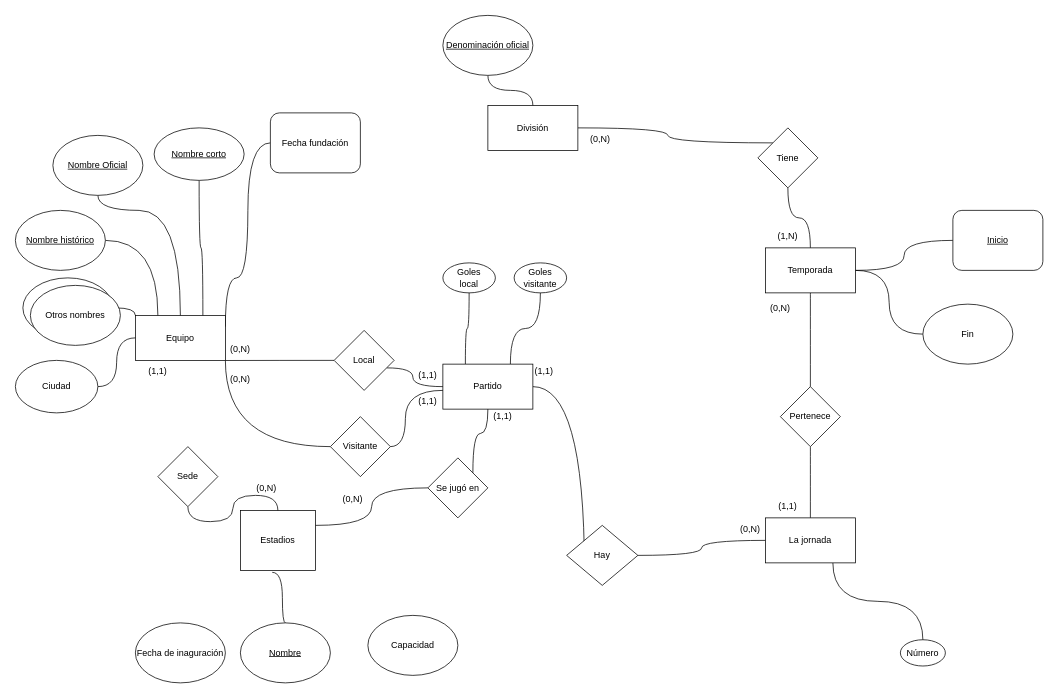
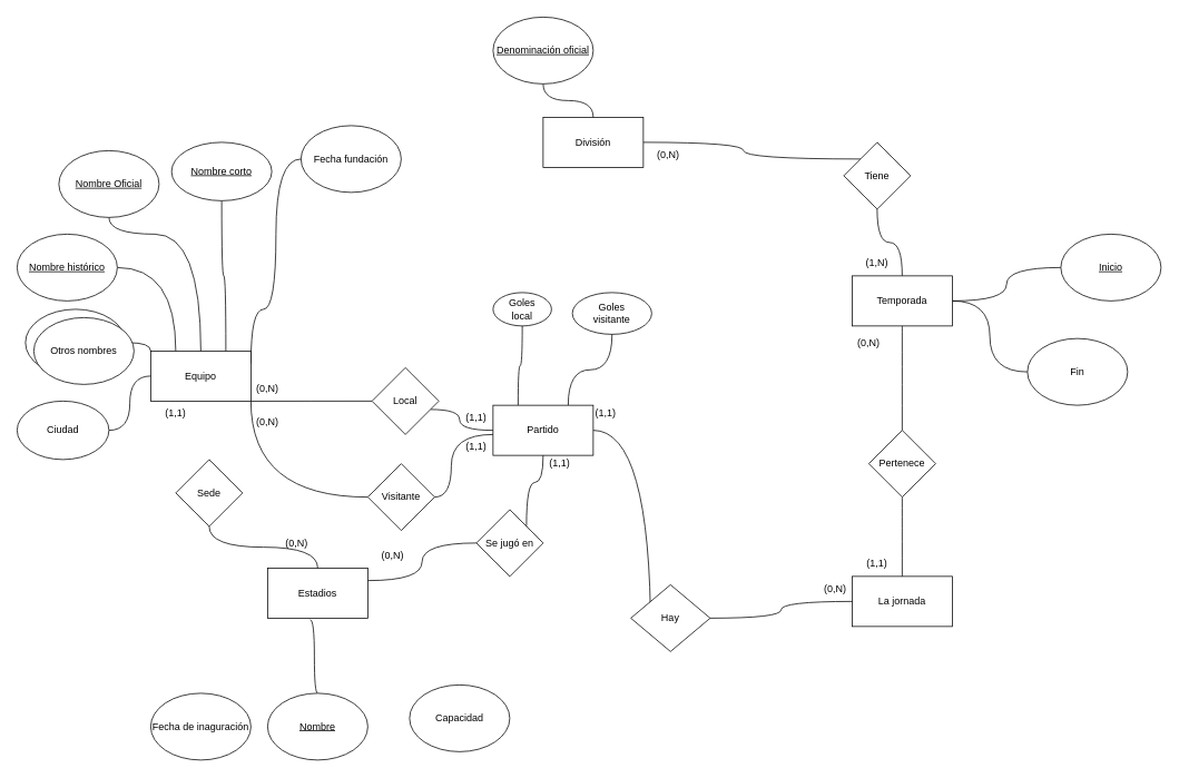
  <mxCell id="0" />
  <mxCell id="1" parent="0" />
  <mxCell id="2" style="edgeStyle=orthogonalEdgeStyle;curved=1;rounded=0;orthogonalLoop=1;jettySize=auto;html=1;exitX=1;exitY=0.25;exitDx=0;exitDy=0;strokeWidth=1;endArrow=none;endFill=0;" parent="1" source="3" target="21" edge="1"><mxGeometry relative="1" as="geometry"><Array as="points"><mxPoint x="300" y="370" /><mxPoint x="330" y="370" /><mxPoint x="330" y="190" /></Array></mxGeometry></mxCell>
  <mxCell id="3" value="Equipo" style="rounded=0;whiteSpace=wrap;html=1;" parent="1" vertex="1"><mxGeometry x="180" y="420" width="120" height="60" as="geometry" /></mxCell>
  <mxCell id="4" style="edgeStyle=orthogonalEdgeStyle;curved=1;rounded=0;orthogonalLoop=1;jettySize=auto;html=1;exitX=1;exitY=0.25;exitDx=0;exitDy=0;entryX=0;entryY=0.5;entryDx=0;entryDy=0;strokeWidth=1;endArrow=none;endFill=0;" parent="1" source="5" target="50" edge="1"><mxGeometry relative="1" as="geometry" /></mxCell>
- <mxCell id="5" value="Estadios" style="rounded=0;whiteSpace=wrap;html=1;" parent="1" vertex="1"><mxGeometry x="320" y="680" width="100" height="80" as="geometry" /></mxCell>
+ <mxCell id="5" value="Estadios" style="rounded=0;whiteSpace=wrap;html=1;" parent="1" vertex="1"><mxGeometry x="320" y="680" width="120" height="60" as="geometry" /></mxCell>
  <mxCell id="6" style="edgeStyle=orthogonalEdgeStyle;curved=1;rounded=0;orthogonalLoop=1;jettySize=auto;html=1;entryX=0.5;entryY=1;entryDx=0;entryDy=0;strokeWidth=1;endArrow=none;endFill=0;" parent="1" source="10" target="57" edge="1"><mxGeometry relative="1" as="geometry" /></mxCell>
  <mxCell id="7" style="rounded=0;orthogonalLoop=1;jettySize=auto;html=1;exitX=0.5;exitY=1;exitDx=0;exitDy=0;entryX=0.5;entryY=0;entryDx=0;entryDy=0;strokeWidth=1;endArrow=none;endFill=0;edgeStyle=orthogonalEdgeStyle;curved=1;" parent="1" source="10" target="31" edge="1"><mxGeometry relative="1" as="geometry" /></mxCell>
  <mxCell id="8" style="edgeStyle=orthogonalEdgeStyle;curved=1;rounded=0;orthogonalLoop=1;jettySize=auto;html=1;exitX=1;exitY=0.5;exitDx=0;exitDy=0;strokeWidth=1;endArrow=none;endFill=0;" parent="1" source="10" target="70" edge="1"><mxGeometry relative="1" as="geometry" /></mxCell>
  <mxCell id="9" style="edgeStyle=orthogonalEdgeStyle;curved=1;rounded=0;orthogonalLoop=1;jettySize=auto;html=1;exitX=1;exitY=0.5;exitDx=0;exitDy=0;entryX=0;entryY=0.5;entryDx=0;entryDy=0;strokeWidth=1;endArrow=none;endFill=0;" parent="1" source="10" target="71" edge="1"><mxGeometry relative="1" as="geometry" /></mxCell>
  <mxCell id="10" value="Temporada" style="rounded=0;whiteSpace=wrap;html=1;" parent="1" vertex="1"><mxGeometry x="1020" y="330" width="120" height="60" as="geometry" /></mxCell>
  <mxCell id="11" style="rounded=0;orthogonalLoop=1;jettySize=auto;html=1;edgeStyle=orthogonalEdgeStyle;curved=1;strokeWidth=1;endArrow=none;endFill=0;" parent="1" source="12" target="3" edge="1"><mxGeometry relative="1" as="geometry"><Array as="points"><mxPoint x="130" y="280" /><mxPoint x="240" y="280" /></Array></mxGeometry></mxCell>
  <mxCell id="12" value="Nombre Oficial" style="ellipse;whiteSpace=wrap;html=1;fontStyle=4" parent="1" vertex="1"><mxGeometry x="70" y="180" width="120" height="80" as="geometry" /></mxCell>
  <mxCell id="13" style="edgeStyle=orthogonalEdgeStyle;curved=1;rounded=0;orthogonalLoop=1;jettySize=auto;html=1;entryX=0.75;entryY=0;entryDx=0;entryDy=0;strokeWidth=1;endArrow=none;endFill=0;" parent="1" source="14" target="3" edge="1"><mxGeometry relative="1" as="geometry" /></mxCell>
  <mxCell id="14" value="&lt;u&gt;Nombre corto&lt;/u&gt;" style="ellipse;whiteSpace=wrap;html=1;" parent="1" vertex="1"><mxGeometry x="205" y="170" width="120" height="70" as="geometry" /></mxCell>
  <mxCell id="15" style="edgeStyle=orthogonalEdgeStyle;curved=1;rounded=0;orthogonalLoop=1;jettySize=auto;html=1;exitX=1;exitY=0.5;exitDx=0;exitDy=0;entryX=0.25;entryY=0;entryDx=0;entryDy=0;strokeWidth=1;endArrow=none;endFill=0;" parent="1" source="16" target="3" edge="1"><mxGeometry relative="1" as="geometry" /></mxCell>
  <mxCell id="16" value="&lt;u&gt;Nombre histórico&lt;/u&gt;" style="ellipse;whiteSpace=wrap;html=1;" parent="1" vertex="1"><mxGeometry y="280" width="120" height="80" as="geometry" x="20" /></mxCell>
  <mxCell id="17" style="edgeStyle=orthogonalEdgeStyle;curved=1;rounded=0;orthogonalLoop=1;jettySize=auto;html=1;exitX=1;exitY=0.5;exitDx=0;exitDy=0;entryX=0;entryY=0;entryDx=0;entryDy=0;strokeWidth=1;endArrow=none;endFill=0;" parent="1" source="19" target="3" edge="1"><mxGeometry relative="1" as="geometry" /></mxCell>
  <mxCell id="18" style="edgeStyle=orthogonalEdgeStyle;curved=1;rounded=0;orthogonalLoop=1;jettySize=auto;html=1;entryX=0;entryY=0.5;entryDx=0;entryDy=0;strokeWidth=1;endArrow=none;endFill=0;" parent="1" source="20" target="3" edge="1"><mxGeometry relative="1" as="geometry" /></mxCell>
  <mxCell id="19" value="" style="ellipse;whiteSpace=wrap;html=1;perimeterSpacing=3;" parent="1" vertex="1"><mxGeometry x="30" y="370" width="120" height="80" as="geometry" /></mxCell>
  <mxCell id="20" value="Ciudad" style="ellipse;whiteSpace=wrap;html=1;" parent="1" vertex="1"><mxGeometry y="480" width="110" height="70" as="geometry" x="20" /></mxCell>
- <mxCell id="21" value="Fecha fundación" style="whiteSpace=wrap;html=1;rounded=1;" parent="1" vertex="1"><mxGeometry x="360" y="150" width="120" height="80" as="geometry" /></mxCell>
+ <mxCell id="21" value="Fecha fundación" style="ellipse;whiteSpace=wrap;html=1;" parent="1" vertex="1"><mxGeometry x="360" y="150" width="120" height="80" as="geometry" /></mxCell>
  <mxCell id="22" style="edgeStyle=orthogonalEdgeStyle;curved=1;rounded=0;orthogonalLoop=1;jettySize=auto;html=1;exitX=0.5;exitY=0;exitDx=0;exitDy=0;entryX=0.425;entryY=1.033;entryDx=0;entryDy=0;entryPerimeter=0;strokeWidth=1;endArrow=none;endFill=0;" parent="1" source="23" target="5" edge="1"><mxGeometry relative="1" as="geometry"><Array as="points"><mxPoint x="376" y="830" /></Array></mxGeometry></mxCell>
  <mxCell id="23" value="Nombre" style="ellipse;whiteSpace=wrap;html=1;fontStyle=4" parent="1" vertex="1"><mxGeometry x="320" y="830" width="120" height="80" as="geometry" /></mxCell>
  <mxCell id="24" value="Fecha de inaguración" style="ellipse;whiteSpace=wrap;html=1;" parent="1" vertex="1"><mxGeometry x="180" y="830" width="120" height="80" as="geometry" /></mxCell>
  <mxCell id="25" value="Capacidad" style="ellipse;whiteSpace=wrap;html=1;" parent="1" vertex="1"><mxGeometry x="490" y="820" width="120" height="80" as="geometry" /></mxCell>
  <mxCell id="26" style="edgeStyle=orthogonalEdgeStyle;curved=1;rounded=0;orthogonalLoop=1;jettySize=auto;html=1;exitX=0.5;exitY=1;exitDx=0;exitDy=0;entryX=0.5;entryY=0;entryDx=0;entryDy=0;strokeWidth=1;endArrow=none;endFill=0;" parent="1" source="27" target="5" edge="1"><mxGeometry relative="1" as="geometry" /></mxCell>
- <mxCell id="27" value="Sede" style="rhombus;whiteSpace=wrap;html=1;" parent="1" vertex="1"><mxGeometry x="210" y="595" width="80" height="80" as="geometry" /></mxCell>
+ <mxCell id="27" value="Sede" style="rhombus;whiteSpace=wrap;html=1;" parent="1" vertex="1"><mxGeometry x="210" y="550" width="80" height="80" as="geometry" /></mxCell>
  <mxCell id="28" value="(1,1)" style="text;html=1;strokeColor=none;fillColor=none;align=center;verticalAlign=middle;whiteSpace=wrap;rounded=0;" parent="1" vertex="1"><mxGeometry x="180" y="480" width="60" height="30" as="geometry" /></mxCell>
  <mxCell id="29" value="(0,N)" style="text;html=1;strokeColor=none;fillColor=none;align=center;verticalAlign=middle;whiteSpace=wrap;rounded=0;" parent="1" vertex="1"><mxGeometry x="325" y="635" width="60" height="30" as="geometry" /></mxCell>
  <mxCell id="30" style="edgeStyle=orthogonalEdgeStyle;curved=1;rounded=0;orthogonalLoop=1;jettySize=auto;html=1;entryX=0.5;entryY=0;entryDx=0;entryDy=0;strokeWidth=1;endArrow=none;endFill=0;" parent="1" source="31" target="61" edge="1"><mxGeometry relative="1" as="geometry" /></mxCell>
  <mxCell id="31" value="Pertenece" style="rhombus;whiteSpace=wrap;html=1;" parent="1" vertex="1"><mxGeometry x="1040" y="515" width="80" height="80" as="geometry" /></mxCell>
  <mxCell id="32" value="(1,1)" style="text;html=1;strokeColor=none;fillColor=none;align=center;verticalAlign=middle;whiteSpace=wrap;rounded=0;" parent="1" vertex="1"><mxGeometry x="1020" y="660" width="60" height="30" as="geometry" /></mxCell>
  <mxCell id="33" value="(0,N)" style="text;html=1;strokeColor=none;fillColor=none;align=center;verticalAlign=middle;whiteSpace=wrap;rounded=0;" parent="1" vertex="1"><mxGeometry x="1010" y="395" width="60" height="30" as="geometry" /></mxCell>
  <mxCell id="34" style="edgeStyle=orthogonalEdgeStyle;curved=1;rounded=0;orthogonalLoop=1;jettySize=auto;html=1;exitX=1;exitY=0.5;exitDx=0;exitDy=0;entryX=0;entryY=0;entryDx=0;entryDy=0;strokeWidth=1;endArrow=none;endFill=0;" parent="1" source="35" target="57" edge="1"><mxGeometry relative="1" as="geometry" /></mxCell>
  <mxCell id="35" value="División" style="rounded=0;whiteSpace=wrap;html=1;" parent="1" vertex="1"><mxGeometry x="650" y="140" width="120" height="60" as="geometry" /></mxCell>
- <mxCell id="36" value="Número" style="ellipse;whiteSpace=wrap;html=1;" parent="1" vertex="1"><mxGeometry x="1200" y="852.5" width="60" height="35" as="geometry" /></mxCell>
  <mxCell id="37" value="Goles&lt;br&gt;local" style="ellipse;whiteSpace=wrap;html=1;" parent="1" vertex="1"><mxGeometry x="590" y="350" width="70" height="40" as="geometry" /></mxCell>
- <mxCell id="38" value="Goles&lt;br&gt;visitante" style="ellipse;whiteSpace=wrap;html=1;" parent="1" vertex="1"><mxGeometry x="685" y="350" width="70" height="40" as="geometry" /></mxCell>
+ <mxCell id="38" value="Goles&lt;br&gt;visitante" style="ellipse;whiteSpace=wrap;html=1;" parent="1" vertex="1"><mxGeometry x="685" y="350" width="95" height="50" as="geometry" /></mxCell>
  <mxCell id="39" style="edgeStyle=orthogonalEdgeStyle;curved=1;rounded=0;orthogonalLoop=1;jettySize=auto;html=1;exitX=1;exitY=0.5;exitDx=0;exitDy=0;entryX=0;entryY=1;entryDx=0;entryDy=0;strokeWidth=1;endArrow=none;endFill=0;" parent="1" source="42" target="63" edge="1"><mxGeometry relative="1" as="geometry" /></mxCell>
  <mxCell id="40" style="edgeStyle=orthogonalEdgeStyle;curved=1;rounded=0;orthogonalLoop=1;jettySize=auto;html=1;exitX=0.25;exitY=0;exitDx=0;exitDy=0;entryX=0.5;entryY=1;entryDx=0;entryDy=0;strokeWidth=1;endArrow=none;endFill=0;" parent="1" source="42" target="37" edge="1"><mxGeometry relative="1" as="geometry" /></mxCell>
  <mxCell id="41" style="edgeStyle=orthogonalEdgeStyle;curved=1;rounded=0;orthogonalLoop=1;jettySize=auto;html=1;exitX=0.75;exitY=0;exitDx=0;exitDy=0;entryX=0.5;entryY=1;entryDx=0;entryDy=0;strokeWidth=1;endArrow=none;endFill=0;" parent="1" source="42" target="38" edge="1"><mxGeometry relative="1" as="geometry" /></mxCell>
  <mxCell id="42" value="Partido" style="rounded=0;whiteSpace=wrap;html=1;" parent="1" vertex="1"><mxGeometry x="590" y="485" width="120" height="60" as="geometry" /></mxCell>
  <mxCell id="43" style="edgeStyle=orthogonalEdgeStyle;curved=1;rounded=0;orthogonalLoop=1;jettySize=auto;html=1;entryX=0;entryY=0.5;entryDx=0;entryDy=0;strokeWidth=1;endArrow=none;endFill=0;" parent="1" source="45" target="42" edge="1"><mxGeometry relative="1" as="geometry"><Array as="points"><mxPoint x="550" y="490" /><mxPoint x="550" y="515" /></Array></mxGeometry></mxCell>
  <mxCell id="44" style="edgeStyle=orthogonalEdgeStyle;curved=1;rounded=0;orthogonalLoop=1;jettySize=auto;html=1;exitX=0;exitY=0.5;exitDx=0;exitDy=0;strokeWidth=1;endArrow=none;endFill=0;" parent="1" source="45" edge="1"><mxGeometry relative="1" as="geometry"><mxPoint x="300" y="480.176" as="targetPoint" /></mxGeometry></mxCell>
  <mxCell id="45" value="Local" style="rhombus;whiteSpace=wrap;html=1;" parent="1" vertex="1"><mxGeometry x="445" y="440" width="80" height="80" as="geometry" /></mxCell>
  <mxCell id="46" style="edgeStyle=orthogonalEdgeStyle;curved=1;rounded=0;orthogonalLoop=1;jettySize=auto;html=1;entryX=1;entryY=1;entryDx=0;entryDy=0;strokeWidth=1;endArrow=none;endFill=0;" parent="1" source="48" target="3" edge="1"><mxGeometry relative="1" as="geometry" /></mxCell>
  <mxCell id="47" style="edgeStyle=orthogonalEdgeStyle;curved=1;rounded=0;orthogonalLoop=1;jettySize=auto;html=1;exitX=1;exitY=0.5;exitDx=0;exitDy=0;strokeWidth=1;endArrow=none;endFill=0;" parent="1" source="48" edge="1"><mxGeometry relative="1" as="geometry"><mxPoint x="590" y="520" as="targetPoint" /><Array as="points"><mxPoint x="540" y="595" /><mxPoint x="540" y="520" /><mxPoint x="590" y="520" /></Array></mxGeometry></mxCell>
  <mxCell id="48" value="Visitante" style="rhombus;whiteSpace=wrap;html=1;" parent="1" vertex="1"><mxGeometry x="440" y="555" width="80" height="80" as="geometry" /></mxCell>
  <mxCell id="49" style="edgeStyle=orthogonalEdgeStyle;curved=1;rounded=0;orthogonalLoop=1;jettySize=auto;html=1;exitX=1;exitY=0;exitDx=0;exitDy=0;strokeWidth=1;endArrow=none;endFill=0;" parent="1" source="50" target="42" edge="1"><mxGeometry relative="1" as="geometry" /></mxCell>
  <mxCell id="50" value="Se jugó en" style="rhombus;whiteSpace=wrap;html=1;" parent="1" vertex="1"><mxGeometry x="570" y="610" width="80" height="80" as="geometry" /></mxCell>
  <mxCell id="51" value="(0,N)" style="text;html=1;strokeColor=none;fillColor=none;align=center;verticalAlign=middle;whiteSpace=wrap;rounded=0;" parent="1" vertex="1"><mxGeometry x="440" y="650" width="60" height="30" as="geometry" /></mxCell>
  <mxCell id="52" value="(1,1)" style="text;html=1;strokeColor=none;fillColor=none;align=center;verticalAlign=middle;whiteSpace=wrap;rounded=0;" parent="1" vertex="1"><mxGeometry x="640" y="540" width="60" height="30" as="geometry" /></mxCell>
  <mxCell id="53" value="(1,1)" style="text;html=1;strokeColor=none;fillColor=none;align=center;verticalAlign=middle;whiteSpace=wrap;rounded=0;" parent="1" vertex="1"><mxGeometry x="540" y="520" width="60" height="30" as="geometry" /></mxCell>
  <mxCell id="54" value="(1,1)" style="text;html=1;strokeColor=none;fillColor=none;align=center;verticalAlign=middle;whiteSpace=wrap;rounded=0;" parent="1" vertex="1"><mxGeometry x="540" y="485" width="60" height="30" as="geometry" /></mxCell>
  <mxCell id="55" value="(0,N)" style="text;html=1;strokeColor=none;fillColor=none;align=center;verticalAlign=middle;whiteSpace=wrap;rounded=0;" parent="1" vertex="1"><mxGeometry x="290" y="450" width="60" height="30" as="geometry" /></mxCell>
  <mxCell id="56" value="(0,N)" style="text;html=1;strokeColor=none;fillColor=none;align=center;verticalAlign=middle;whiteSpace=wrap;rounded=0;" parent="1" vertex="1"><mxGeometry x="290" y="490" width="60" height="30" as="geometry" /></mxCell>
  <mxCell id="57" value="Tiene" style="rhombus;whiteSpace=wrap;html=1;" parent="1" vertex="1"><mxGeometry x="1010" y="170" width="80" height="80" as="geometry" /></mxCell>
  <mxCell id="58" style="edgeStyle=orthogonalEdgeStyle;curved=1;rounded=0;orthogonalLoop=1;jettySize=auto;html=1;exitX=0.5;exitY=1;exitDx=0;exitDy=0;entryX=0.5;entryY=0;entryDx=0;entryDy=0;strokeWidth=1;endArrow=none;endFill=0;" parent="1" source="59" target="35" edge="1"><mxGeometry relative="1" as="geometry" /></mxCell>
  <mxCell id="59" value="Denominación oficial" style="ellipse;whiteSpace=wrap;html=1;fontStyle=4" parent="1" vertex="1"><mxGeometry x="590" y="20" width="120" height="80" as="geometry" /></mxCell>
- <mxCell id="60" style="edgeStyle=orthogonalEdgeStyle;curved=1;rounded=0;orthogonalLoop=1;jettySize=auto;html=1;exitX=0.75;exitY=1;exitDx=0;exitDy=0;entryX=0.5;entryY=0;entryDx=0;entryDy=0;strokeWidth=1;endArrow=none;endFill=0;" parent="1" source="61" target="36" edge="1"><mxGeometry relative="1" as="geometry" /></mxCell>
  <mxCell id="61" value="La jornada" style="rounded=0;whiteSpace=wrap;html=1;" parent="1" vertex="1"><mxGeometry x="1020" y="690" width="120" height="60" as="geometry" /></mxCell>
  <mxCell id="62" style="edgeStyle=orthogonalEdgeStyle;curved=1;rounded=0;orthogonalLoop=1;jettySize=auto;html=1;entryX=0;entryY=0.5;entryDx=0;entryDy=0;strokeWidth=1;endArrow=none;endFill=0;" parent="1" source="63" target="61" edge="1"><mxGeometry relative="1" as="geometry" /></mxCell>
  <mxCell id="63" value="Hay" style="rhombus;whiteSpace=wrap;html=1;" parent="1" vertex="1"><mxGeometry x="755" y="700" width="95" height="80" as="geometry" /></mxCell>
  <mxCell id="64" value="(1,1)" style="text;html=1;strokeColor=none;fillColor=none;align=center;verticalAlign=middle;whiteSpace=wrap;rounded=0;" parent="1" vertex="1"><mxGeometry x="695" y="480" width="60" height="30" as="geometry" /></mxCell>
  <mxCell id="65" value="(0,N)" style="text;html=1;strokeColor=none;fillColor=none;align=center;verticalAlign=middle;whiteSpace=wrap;rounded=0;" parent="1" vertex="1"><mxGeometry x="970" y="690" width="60" height="30" as="geometry" /></mxCell>
  <mxCell id="66" value="(0,N)" style="text;html=1;strokeColor=none;fillColor=none;align=center;verticalAlign=middle;whiteSpace=wrap;rounded=0;" parent="1" vertex="1"><mxGeometry x="770" y="170" width="60" height="30" as="geometry" /></mxCell>
  <mxCell id="67" value="(1,N)" style="text;html=1;strokeColor=none;fillColor=none;align=center;verticalAlign=middle;whiteSpace=wrap;rounded=0;" parent="1" vertex="1"><mxGeometry x="1020" y="300" width="60" height="30" as="geometry" /></mxCell>
  <mxCell id="68" value="Otros nombres" style="ellipse;whiteSpace=wrap;html=1;" parent="1" vertex="1"><mxGeometry x="40" y="380" width="120" height="80" as="geometry" /></mxCell>
  <mxCell id="69" style="edgeStyle=orthogonalEdgeStyle;rounded=0;orthogonalLoop=1;jettySize=auto;html=1;exitX=0.5;exitY=1;exitDx=0;exitDy=0;" parent="1" source="10" target="10" edge="1"><mxGeometry relative="1" as="geometry" /></mxCell>
- <mxCell id="70" value="&lt;u&gt;Inicio&lt;/u&gt;" style="whiteSpace=wrap;html=1;rounded=1;" parent="1" vertex="1"><mxGeometry x="1270" y="280" width="120" height="80" as="geometry" /></mxCell>
+ <mxCell id="70" value="&lt;u&gt;Inicio&lt;/u&gt;" style="ellipse;whiteSpace=wrap;html=1;" parent="1" vertex="1"><mxGeometry x="1270" y="280" width="120" height="80" as="geometry" /></mxCell>
  <mxCell id="71" value="Fin" style="ellipse;whiteSpace=wrap;html=1;" parent="1" vertex="1"><mxGeometry x="1230" y="405" width="120" height="80" as="geometry" /></mxCell>
